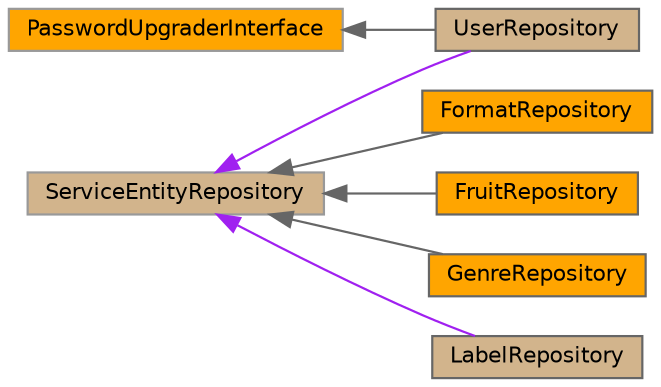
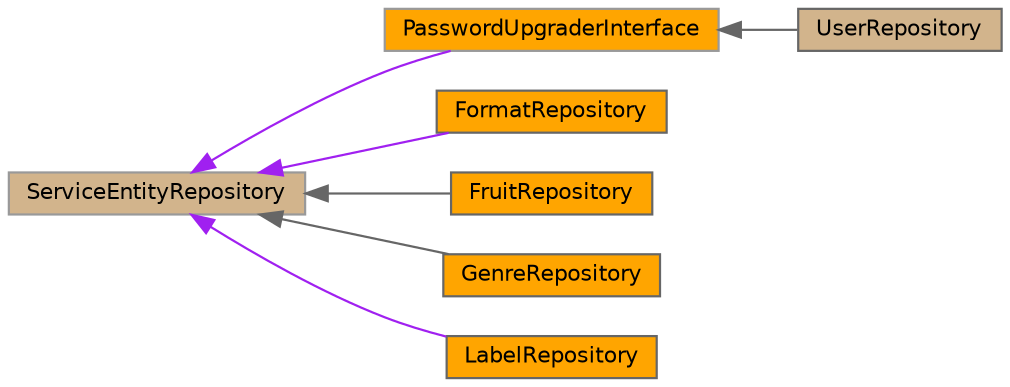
  digraph {
    fontname="DejaVu Sans"
    rankdir=LR
    node [color=grey40 fillcolor=orange fontname="DejaVu Sans" fontsize=10 shape=box style=filled]
    edge [color=gray40 dir=back fontname="DejaVu Sans" fontsize=10 labelfontname=Helvetica labelfontsize=10 style=solid]
    n1 [color=grey60 height=0.2 label=PasswordUpgraderInterface width=0.4]
    n2 [fillcolor=tan height=0.2 label=UserRepository width=0.4]
    n3 [color=grey60 fillcolor=tan height=0.2 label=ServiceEntityRepository width=0.4]
    n4 [height=0.2 label=FormatRepository width=0.4]
    n5 [height=0.2 label=FruitRepository width=0.4]
    n6 [height=0.2 label=GenreRepository width=0.4]
-   n7 [fillcolor=tan height=0.2 label=LabelRepository width=0.4]
+   n7 [height=0.2 label=LabelRepository width=0.4]
    n1 -> n2
-   n3 -> n2 [color=purple]
-   n3 -> n4
+   n3 -> n1 [color=purple]
+   n3 -> n4 [color=purple]
    n3 -> n5
    n3 -> n6
    n3 -> n7 [color=purple]
  }
